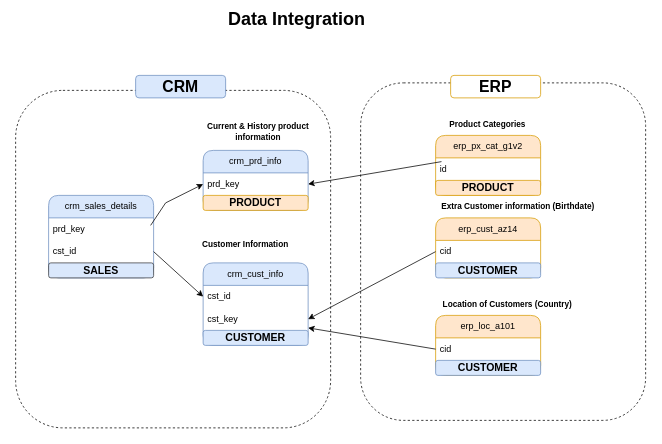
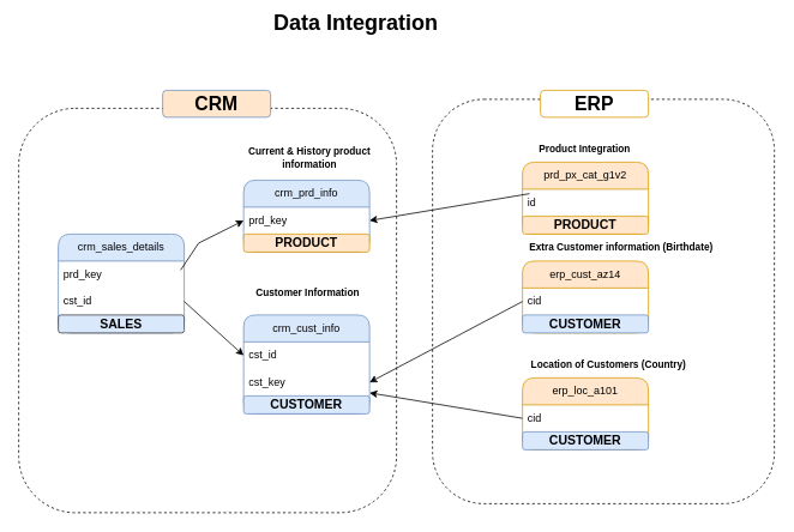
  <mxCell id="0" />
  <mxCell id="1" parent="0" />
  <mxCell id="2" value="&lt;b&gt;&lt;font style=&quot;font-size: 24px;&quot;&gt;Data Integration&lt;/font&gt;&lt;/b&gt;" style="text;strokeColor=none;align=center;fillColor=none;html=1;verticalAlign=middle;whiteSpace=wrap;rounded=0;" parent="1" vertex="1"><mxGeometry x="270" y="20" width="250" height="10" as="geometry" /></mxCell>
  <mxCell id="3" value="" style="rounded=1;whiteSpace=wrap;html=1;dashed=1;" parent="1" vertex="1"><mxGeometry x="20" y="120" width="420" height="450" as="geometry" /></mxCell>
- <mxCell id="4" value="&lt;b&gt;&lt;font style=&quot;font-size: 21px;&quot;&gt;CRM&lt;/font&gt;&lt;/b&gt;" style="rounded=1;whiteSpace=wrap;html=1;fillColor=#dae8fc;strokeColor=#6c8ebf;" parent="1" vertex="1"><mxGeometry x="180" y="100" width="120" height="30" as="geometry" /></mxCell>
+ <mxCell id="4" value="&lt;b&gt;&lt;font style=&quot;font-size: 21px;&quot;&gt;CRM&lt;/font&gt;&lt;/b&gt;" style="rounded=1;whiteSpace=wrap;html=1;fillColor=#ffe6cc;strokeColor=#6c8ebf;" parent="1" vertex="1"><mxGeometry x="180" y="100" width="120" height="30" as="geometry" /></mxCell>
  <mxCell id="5" value="" style="rounded=1;whiteSpace=wrap;html=1;dashed=1;" parent="1" vertex="1"><mxGeometry x="480" y="110" width="380" height="450" as="geometry" /></mxCell>
  <mxCell id="6" value="&lt;b&gt;&lt;font style=&quot;font-size: 21px;&quot;&gt;ERP&lt;/font&gt;&lt;/b&gt;" style="rounded=1;whiteSpace=wrap;html=1;fillColor=#ffffff;strokeColor=#d79b00;" parent="1" vertex="1"><mxGeometry x="600" y="100" width="120" height="30" as="geometry" /></mxCell>
  <mxCell id="7" value="crm_sales_details" style="swimlane;fontStyle=0;childLayout=stackLayout;horizontal=1;startSize=30;horizontalStack=0;resizeParent=1;resizeParentMax=0;resizeLast=0;collapsible=1;marginBottom=0;whiteSpace=wrap;html=1;rounded=1;fillColor=#dae8fc;strokeColor=#6c8ebf;" parent="1" vertex="1"><mxGeometry x="63.99" y="260" width="140" height="110" as="geometry" /></mxCell>
  <mxCell id="8" value="prd_key" style="text;strokeColor=none;fillColor=none;align=left;verticalAlign=middle;spacingLeft=4;spacingRight=4;overflow=hidden;points=[[0,0.5],[1,0.5]];portConstraint=eastwest;rotatable=0;whiteSpace=wrap;html=1;" parent="7" vertex="1"><mxGeometry y="30" width="140" height="30" as="geometry" /></mxCell>
  <mxCell id="9" value="cst_id" style="text;strokeColor=none;fillColor=none;align=left;verticalAlign=middle;spacingLeft=4;spacingRight=4;overflow=hidden;points=[[0,0.5],[1,0.5]];portConstraint=eastwest;rotatable=0;whiteSpace=wrap;html=1;rounded=1;" parent="7" vertex="1"><mxGeometry y="60" width="140" height="30" as="geometry" /></mxCell>
  <mxCell id="10" value="&lt;b&gt;&lt;font style=&quot;font-size: 14px;&quot;&gt;SALES&lt;/font&gt;&lt;/b&gt;" style="rounded=1;whiteSpace=wrap;html=1;fillColor=#dae8fc;strokeColor=#36393d;" parent="7" vertex="1"><mxGeometry y="90" width="140" height="20" as="geometry" /></mxCell>
  <mxCell id="11" value="crm_prd_info" style="swimlane;fontStyle=0;childLayout=stackLayout;horizontal=1;startSize=30;horizontalStack=0;resizeParent=1;resizeParentMax=0;resizeLast=0;collapsible=1;marginBottom=0;whiteSpace=wrap;html=1;rounded=1;fillColor=#dae8fc;strokeColor=#6c8ebf;" parent="1" vertex="1"><mxGeometry x="270" y="200" width="140" height="80" as="geometry" /></mxCell>
  <mxCell id="12" value="prd_key" style="text;strokeColor=none;fillColor=none;align=left;verticalAlign=middle;spacingLeft=4;spacingRight=4;overflow=hidden;points=[[0,0.5],[1,0.5]];portConstraint=eastwest;rotatable=0;whiteSpace=wrap;html=1;" parent="11" vertex="1"><mxGeometry y="30" width="140" height="30" as="geometry" /></mxCell>
  <mxCell id="13" value="&lt;b&gt;&lt;font style=&quot;font-size: 14px;&quot;&gt;PRODUCT&lt;/font&gt;&lt;/b&gt;" style="rounded=1;whiteSpace=wrap;html=1;fillColor=#ffe6cc;strokeColor=#d79b00;" parent="11" vertex="1"><mxGeometry y="60" width="140" height="20" as="geometry" /></mxCell>
  <mxCell id="14" value="crm_cust_info" style="swimlane;fontStyle=0;childLayout=stackLayout;horizontal=1;startSize=30;horizontalStack=0;resizeParent=1;resizeParentMax=0;resizeLast=0;collapsible=1;marginBottom=0;whiteSpace=wrap;html=1;rounded=1;fillColor=#dae8fc;strokeColor=#6c8ebf;" parent="1" vertex="1"><mxGeometry x="270" y="350" width="140" height="110" as="geometry" /></mxCell>
  <mxCell id="15" value="cst_id" style="text;strokeColor=none;fillColor=none;align=left;verticalAlign=middle;spacingLeft=4;spacingRight=4;overflow=hidden;points=[[0,0.5],[1,0.5]];portConstraint=eastwest;rotatable=0;whiteSpace=wrap;html=1;" parent="14" vertex="1"><mxGeometry y="30" width="140" height="30" as="geometry" /></mxCell>
  <mxCell id="16" value="cst_key" style="text;strokeColor=none;fillColor=none;align=left;verticalAlign=middle;spacingLeft=4;spacingRight=4;overflow=hidden;points=[[0,0.5],[1,0.5]];portConstraint=eastwest;rotatable=0;whiteSpace=wrap;html=1;rounded=1;" parent="14" vertex="1"><mxGeometry y="60" width="140" height="30" as="geometry" /></mxCell>
  <mxCell id="17" value="&lt;b&gt;&lt;font style=&quot;font-size: 14px;&quot;&gt;CUSTOMER&lt;/font&gt;&lt;/b&gt;" style="rounded=1;whiteSpace=wrap;html=1;fillColor=#dae8fc;strokeColor=#6c8ebf;" parent="14" vertex="1"><mxGeometry y="90" width="140" height="20" as="geometry" /></mxCell>
- <mxCell id="18" value="erp_px_cat_g1v2" style="swimlane;fontStyle=0;childLayout=stackLayout;horizontal=1;startSize=30;horizontalStack=0;resizeParent=1;resizeParentMax=0;resizeLast=0;collapsible=1;marginBottom=0;whiteSpace=wrap;html=1;rounded=1;fillColor=#ffe6cc;strokeColor=#d79b00;" parent="1" vertex="1"><mxGeometry x="580" y="180" width="140" height="80" as="geometry" /></mxCell>
+ <mxCell id="18" value="prd_px_cat_g1v2" style="swimlane;fontStyle=0;childLayout=stackLayout;horizontal=1;startSize=30;horizontalStack=0;resizeParent=1;resizeParentMax=0;resizeLast=0;collapsible=1;marginBottom=0;whiteSpace=wrap;html=1;rounded=1;fillColor=#ffe6cc;strokeColor=#d79b00;" parent="1" vertex="1"><mxGeometry x="580" y="180" width="140" height="80" as="geometry" /></mxCell>
  <mxCell id="19" value="id" style="text;strokeColor=none;fillColor=none;align=left;verticalAlign=middle;spacingLeft=4;spacingRight=4;overflow=hidden;points=[[0,0.5],[1,0.5]];portConstraint=eastwest;rotatable=0;whiteSpace=wrap;html=1;" parent="18" vertex="1"><mxGeometry y="30" width="140" height="30" as="geometry" /></mxCell>
  <mxCell id="20" value="&lt;b&gt;&lt;font style=&quot;font-size: 14px;&quot;&gt;PRODUCT&lt;/font&gt;&lt;/b&gt;" style="rounded=1;whiteSpace=wrap;html=1;fillColor=#ffe6cc;strokeColor=#d79b00;" parent="18" vertex="1"><mxGeometry y="60" width="140" height="20" as="geometry" /></mxCell>
  <mxCell id="21" value="erp_cust_az14" style="swimlane;fontStyle=0;childLayout=stackLayout;horizontal=1;startSize=30;horizontalStack=0;resizeParent=1;resizeParentMax=0;resizeLast=0;collapsible=1;marginBottom=0;whiteSpace=wrap;html=1;rounded=1;fillColor=#ffe6cc;strokeColor=#d79b00;" parent="1" vertex="1"><mxGeometry x="580" y="290" width="140" height="80" as="geometry" /></mxCell>
  <mxCell id="22" value="cid" style="text;strokeColor=none;fillColor=none;align=left;verticalAlign=middle;spacingLeft=4;spacingRight=4;overflow=hidden;points=[[0,0.5],[1,0.5]];portConstraint=eastwest;rotatable=0;whiteSpace=wrap;html=1;" parent="21" vertex="1"><mxGeometry y="30" width="140" height="30" as="geometry" /></mxCell>
  <mxCell id="23" value="&lt;b&gt;&lt;font style=&quot;font-size: 14px;&quot;&gt;CUSTOMER&lt;/font&gt;&lt;/b&gt;" style="rounded=1;whiteSpace=wrap;html=1;fillColor=#dae8fc;strokeColor=#6c8ebf;" parent="21" vertex="1"><mxGeometry y="60" width="140" height="20" as="geometry" /></mxCell>
  <mxCell id="24" value="erp_loc_a101" style="swimlane;fontStyle=0;childLayout=stackLayout;horizontal=1;startSize=30;horizontalStack=0;resizeParent=1;resizeParentMax=0;resizeLast=0;collapsible=1;marginBottom=0;whiteSpace=wrap;html=1;rounded=1;fillColor=#ffe6cc;strokeColor=#d79b00;" parent="1" vertex="1"><mxGeometry x="580" y="420" width="140" height="80" as="geometry" /></mxCell>
  <mxCell id="25" value="cid" style="text;strokeColor=none;fillColor=none;align=left;verticalAlign=middle;spacingLeft=4;spacingRight=4;overflow=hidden;points=[[0,0.5],[1,0.5]];portConstraint=eastwest;rotatable=0;whiteSpace=wrap;html=1;" parent="24" vertex="1"><mxGeometry y="30" width="140" height="30" as="geometry" /></mxCell>
  <mxCell id="26" value="&lt;b&gt;&lt;font style=&quot;font-size: 14px;&quot;&gt;CUSTOMER&lt;/font&gt;&lt;/b&gt;" style="rounded=1;whiteSpace=wrap;html=1;fillColor=#dae8fc;strokeColor=#6c8ebf;" parent="24" vertex="1"><mxGeometry y="60" width="140" height="20" as="geometry" /></mxCell>
  <mxCell id="27" value="&lt;span&gt;&lt;font&gt;Current &amp;amp; History product information&lt;/font&gt;&lt;/span&gt;" style="text;strokeColor=none;align=center;fillColor=none;html=1;verticalAlign=middle;whiteSpace=wrap;rounded=0;fontSize=11;fontStyle=1" parent="1" vertex="1"><mxGeometry x="260" y="160" width="167.25" height="30" as="geometry" /></mxCell>
- <mxCell id="28" value="&lt;span&gt;&lt;font&gt;Customer Information&lt;/font&gt;&lt;/span&gt;" style="text;strokeColor=none;align=center;fillColor=none;html=1;verticalAlign=middle;whiteSpace=wrap;rounded=0;fontSize=11;fontStyle=1" parent="1" vertex="1"><mxGeometry x="242.75" y="310" width="167.25" height="30" as="geometry" /></mxCell>
- <mxCell id="29" value="&lt;span&gt;&lt;font&gt;Product Categories&lt;/font&gt;&lt;/span&gt;" style="text;strokeColor=none;align=center;fillColor=none;html=1;verticalAlign=middle;whiteSpace=wrap;rounded=0;fontSize=11;fontStyle=1" parent="1" vertex="1"><mxGeometry x="566.37" y="150" width="167.25" height="30" as="geometry" /></mxCell>
+ <mxCell id="28" value="&lt;span&gt;&lt;font&gt;Customer Information&lt;/font&gt;&lt;/span&gt;" style="text;strokeColor=none;align=center;fillColor=none;html=1;verticalAlign=middle;whiteSpace=wrap;rounded=0;fontSize=11;fontStyle=1" parent="1" vertex="1"><mxGeometry x="257.75" y="310" width="167.25" height="30" as="geometry" /></mxCell>
+ <mxCell id="29" value="&lt;span&gt;&lt;font&gt;Product Integration&lt;/font&gt;&lt;/span&gt;" style="text;strokeColor=none;align=center;fillColor=none;html=1;verticalAlign=middle;whiteSpace=wrap;rounded=0;fontSize=11;fontStyle=1" parent="1" vertex="1"><mxGeometry x="566.37" y="150" width="167.25" height="30" as="geometry" /></mxCell>
  <mxCell id="30" value="&lt;span&gt;&lt;font&gt;Extra Customer information (Birthdate)&lt;/font&gt;&lt;/span&gt;" style="text;strokeColor=none;align=center;fillColor=none;html=1;verticalAlign=middle;whiteSpace=wrap;rounded=0;fontSize=11;fontStyle=1" parent="1" vertex="1"><mxGeometry x="580" y="260" width="220" height="30" as="geometry" /></mxCell>
  <mxCell id="31" value="&lt;span&gt;&lt;font&gt;Location of Customers (Country)&lt;/font&gt;&lt;/span&gt;" style="text;strokeColor=none;align=center;fillColor=none;html=1;verticalAlign=middle;whiteSpace=wrap;rounded=0;fontSize=11;fontStyle=1" parent="1" vertex="1"><mxGeometry x="566.37" y="390" width="220" height="30" as="geometry" /></mxCell>
  <mxCell id="32" value="" style="endArrow=classic;html=1;rounded=0;entryX=0;entryY=0.5;entryDx=0;entryDy=0;" parent="1" target="12" edge="1"><mxGeometry width="50" height="50" relative="1" as="geometry"><mxPoint x="200" y="300" as="sourcePoint" /><mxPoint x="480" y="110" as="targetPoint" /><Array as="points"><mxPoint x="200" y="300" /><mxPoint x="220" y="270" /></Array></mxGeometry></mxCell>
  <mxCell id="33" value="" style="endArrow=classic;html=1;rounded=0;exitX=1;exitY=0.5;exitDx=0;exitDy=0;entryX=0;entryY=0.5;entryDx=0;entryDy=0;" parent="1" source="9" target="15" edge="1"><mxGeometry width="50" height="50" relative="1" as="geometry"><mxPoint x="430" y="160" as="sourcePoint" /><mxPoint x="480" y="110" as="targetPoint" /><Array as="points" /></mxGeometry></mxCell>
  <mxCell id="34" value="" style="endArrow=classic;html=1;rounded=0;entryX=1;entryY=0.5;entryDx=0;entryDy=0;" parent="1" target="12" edge="1"><mxGeometry width="50" height="50" relative="1" as="geometry"><mxPoint x="587.826" y="215" as="sourcePoint" /><mxPoint x="440" y="115" as="targetPoint" /></mxGeometry></mxCell>
  <mxCell id="35" value="" style="endArrow=classic;html=1;rounded=0;entryX=1;entryY=0.5;entryDx=0;entryDy=0;exitX=0;exitY=0.5;exitDx=0;exitDy=0;" parent="1" source="22" target="16" edge="1"><mxGeometry width="50" height="50" relative="1" as="geometry"><mxPoint x="430" y="160" as="sourcePoint" /><mxPoint x="480" y="110" as="targetPoint" /></mxGeometry></mxCell>
  <mxCell id="36" value="" style="endArrow=classic;html=1;rounded=0;exitX=0;exitY=0.5;exitDx=0;exitDy=0;" parent="1" source="25" target="16" edge="1"><mxGeometry width="50" height="50" relative="1" as="geometry"><mxPoint x="430" y="160" as="sourcePoint" /><mxPoint x="480" y="110" as="targetPoint" /></mxGeometry></mxCell>
